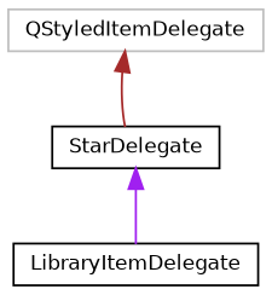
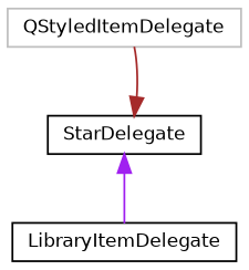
  digraph {
    rankdir=TB
    node [color=black fillcolor=white fontname=Helvetica fontsize=10 shape=record style=filled]
    edge [dir=back fontname=Helvetica fontsize=10 labelfontname=Helvetica labelfontsize=10 style=solid]
    n1 [color=grey75 height=0.2 label=QStyledItemDelegate width=0.4]
    n2 [height=0.2 label=StarDelegate width=0.4]
    n3 [height=0.2 label=LibraryItemDelegate width=0.4]
-   n1 -> n2 [color=brown]
+   n2 -> n1 [color=brown]
    n2 -> n3 [color=purple]
  }
